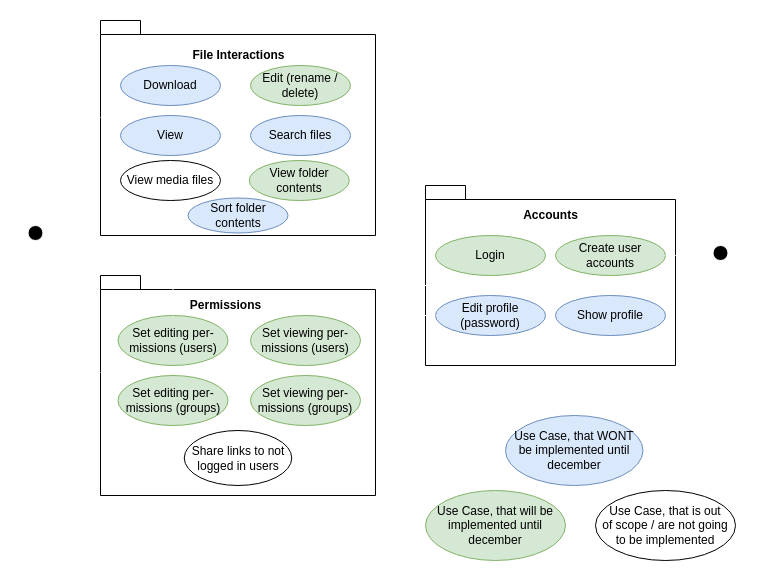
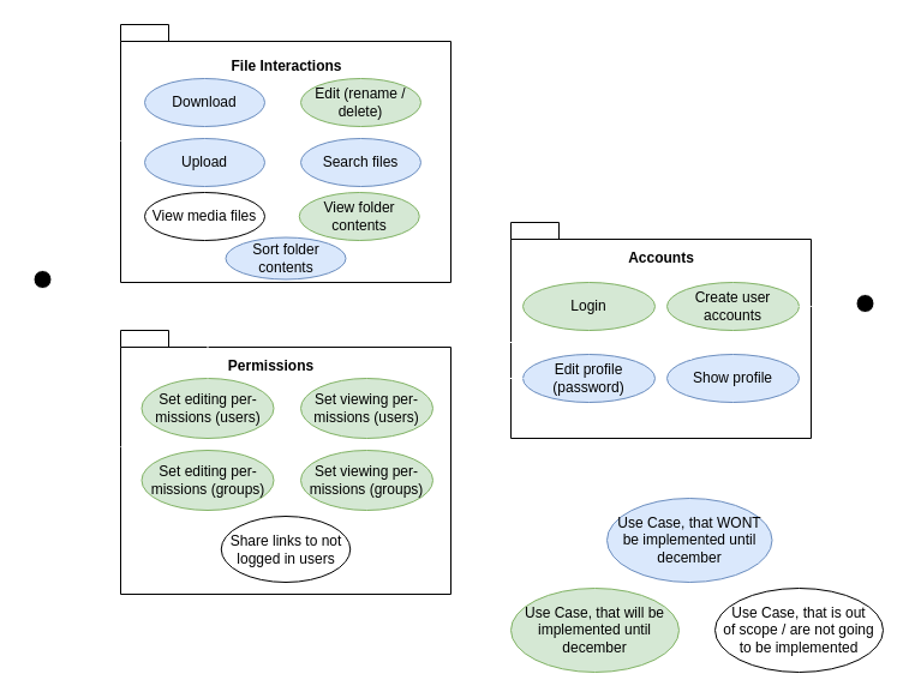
  <mxCell id="0" />
  <mxCell id="1" parent="0" />
  <mxCell id="2" value="&lt;font color=&quot;#ffffff&quot;&gt;User&lt;/font&gt;" style="shape=umlActor;verticalLabelPosition=bottom;verticalAlign=top;html=1;strokeColor=#FFFFFF;fillColor=#000000;" vertex="1" parent="1"><mxGeometry x="20" y="225" width="30" height="60" as="geometry" /></mxCell>
  <mxCell id="3" value="" style="shape=folder;fontStyle=1;spacingTop=10;tabWidth=40;tabHeight=14;tabPosition=left;html=1;" vertex="1" parent="1"><mxGeometry x="100" y="20" width="275" height="215" as="geometry" /></mxCell>
  <mxCell id="4" value="&lt;b&gt;File Interactions&lt;/b&gt;" style="text;html=1;align=center;verticalAlign=middle;resizable=0;points=[];autosize=1;" vertex="1" parent="1"><mxGeometry x="182.5" y="45" width="110" height="20" as="geometry" /></mxCell>
  <mxCell id="5" value="" style="shape=folder;fontStyle=1;spacingTop=10;tabWidth=40;tabHeight=14;tabPosition=left;html=1;" vertex="1" parent="1"><mxGeometry x="100" y="275" width="275" height="220" as="geometry" /></mxCell>
  <mxCell id="6" value="Permissions" style="text;html=1;align=center;verticalAlign=middle;resizable=0;points=[];autosize=1;fontStyle=1" vertex="1" parent="1"><mxGeometry x="180" y="295" width="90" height="20" as="geometry" /></mxCell>
  <mxCell id="7" value="" style="shape=folder;fontStyle=1;spacingTop=10;tabWidth=40;tabHeight=14;tabPosition=left;html=1;" vertex="1" parent="1"><mxGeometry x="425" y="185" width="250" height="180" as="geometry" /></mxCell>
  <mxCell id="8" value="Accounts" style="text;html=1;align=center;verticalAlign=middle;resizable=0;points=[];autosize=1;fontStyle=1" vertex="1" parent="1"><mxGeometry x="515" y="205" width="70" height="20" as="geometry" /></mxCell>
  <mxCell id="9" value="Download" style="ellipse;whiteSpace=wrap;html=1;fillColor=#dae8fc;strokeColor=#6c8ebf;" vertex="1" parent="1"><mxGeometry x="120" y="65" width="100" height="40" as="geometry" /></mxCell>
  <mxCell id="10" value="View folder contents" style="ellipse;whiteSpace=wrap;html=1;fillColor=#d5e8d4;strokeColor=#82b366;" vertex="1" parent="1"><mxGeometry x="248.75" y="160" width="100" height="40" as="geometry" /></mxCell>
  <mxCell id="11" value="Edit (rename / delete)" style="ellipse;whiteSpace=wrap;html=1;fillColor=#d5e8d4;strokeColor=#82b366;" vertex="1" parent="1"><mxGeometry x="250" y="65" width="100" height="40" as="geometry" /></mxCell>
  <mxCell id="12" value="Set editing per-missions (users)" style="ellipse;whiteSpace=wrap;html=1;fillColor=#d5e8d4;strokeColor=#82b366;" vertex="1" parent="1"><mxGeometry x="117.5" y="315" width="110" height="50" as="geometry" /></mxCell>
  <mxCell id="13" value="&lt;font color=&quot;#ffffff&quot;&gt;Admin&lt;/font&gt;" style="shape=umlActor;verticalLabelPosition=bottom;verticalAlign=top;html=1;fillColor=#000000;strokeColor=#FFFFFF;" vertex="1" parent="1"><mxGeometry x="705" y="245" width="30" height="60" as="geometry" /></mxCell>
  <mxCell id="14" value="View media files" style="ellipse;whiteSpace=wrap;html=1;" vertex="1" parent="1"><mxGeometry x="120" y="160" width="100" height="40" as="geometry" /></mxCell>
  <mxCell id="15" value="Set viewing per-missions (users)" style="ellipse;whiteSpace=wrap;html=1;fillColor=#d5e8d4;strokeColor=#82b366;" vertex="1" parent="1"><mxGeometry x="250" y="315" width="110" height="50" as="geometry" /></mxCell>
  <mxCell id="16" value="Set editing per-missions (groups)" style="ellipse;whiteSpace=wrap;html=1;fillColor=#d5e8d4;strokeColor=#82b366;" vertex="1" parent="1"><mxGeometry x="117.5" y="375" width="110" height="50" as="geometry" /></mxCell>
  <mxCell id="17" value="Set viewing per-missions (groups)" style="ellipse;whiteSpace=wrap;html=1;fillColor=#d5e8d4;strokeColor=#82b366;" vertex="1" parent="1"><mxGeometry x="250" y="375" width="110" height="50" as="geometry" /></mxCell>
  <mxCell id="18" value="Login" style="ellipse;whiteSpace=wrap;html=1;fillColor=#d5e8d4;strokeColor=#82b366;" vertex="1" parent="1"><mxGeometry x="435" y="235" width="110" height="40" as="geometry" /></mxCell>
  <mxCell id="19" value="Edit profile (password)" style="ellipse;whiteSpace=wrap;html=1;fillColor=#dae8fc;strokeColor=#6c8ebf;" vertex="1" parent="1"><mxGeometry x="435" y="295" width="110" height="40" as="geometry" /></mxCell>
  <mxCell id="20" value="Show profile" style="ellipse;whiteSpace=wrap;html=1;fillColor=#dae8fc;strokeColor=#6c8ebf;" vertex="1" parent="1"><mxGeometry x="555" y="295" width="110" height="40" as="geometry" /></mxCell>
  <mxCell id="21" value="Create user accounts" style="ellipse;whiteSpace=wrap;html=1;fillColor=#d5e8d4;strokeColor=#82b366;" vertex="1" parent="1"><mxGeometry x="555" y="235" width="110" height="40" as="geometry" /></mxCell>
  <mxCell id="22" value="" style="endArrow=none;html=1;edgeStyle=orthogonalEdgeStyle;entryX=0;entryY=0;entryDx=0;entryDy=97;entryPerimeter=0;strokeColor=#FFFFFF;" edge="1" parent="1" source="2" target="3"><mxGeometry relative="1" as="geometry"><mxPoint x="0" y="365" as="sourcePoint" /><mxPoint x="160" y="365" as="targetPoint" /></mxGeometry></mxCell>
  <mxCell id="23" value="" style="endArrow=none;html=1;edgeStyle=orthogonalEdgeStyle;entryX=0;entryY=0;entryDx=0;entryDy=97;entryPerimeter=0;strokeColor=#FFFFFF;" edge="1" parent="1" target="5"><mxGeometry relative="1" as="geometry"><mxPoint x="50" y="255" as="sourcePoint" /><mxPoint x="160" y="335" as="targetPoint" /></mxGeometry></mxCell>
  <mxCell id="24" value="" style="endArrow=none;html=1;edgeStyle=orthogonalEdgeStyle;strokeColor=#FFFFFF;" edge="1" parent="1" source="2" target="12"><mxGeometry relative="1" as="geometry"><mxPoint x="115" y="255" as="sourcePoint" /><mxPoint x="275" y="255" as="targetPoint" /></mxGeometry></mxCell>
  <mxCell id="25" value="" style="endArrow=none;html=1;edgeStyle=orthogonalEdgeStyle;strokeColor=#FFFFFF;" edge="1" parent="1" source="2" target="19"><mxGeometry relative="1" as="geometry"><mxPoint x="60" y="265" as="sourcePoint" /><mxPoint x="365" y="315" as="targetPoint" /><Array as="points"><mxPoint x="395" y="255" /><mxPoint x="395" y="315" /></Array></mxGeometry></mxCell>
  <mxCell id="26" value="Use Case, that will be implemented until december" style="ellipse;whiteSpace=wrap;html=1;fillColor=#d5e8d4;strokeColor=#82b366;" vertex="1" parent="1"><mxGeometry x="425" y="490" width="140" height="70" as="geometry" /></mxCell>
  <mxCell id="27" value="&lt;b&gt;&lt;font color=&quot;#ffffff&quot;&gt;LEGEND:&lt;/font&gt;&lt;/b&gt;" style="text;html=1;align=center;verticalAlign=middle;resizable=0;points=[];autosize=1;" vertex="1" parent="1"><mxGeometry x="615" y="385" width="70" height="20" as="geometry" /></mxCell>
  <mxCell id="28" value="Use Case, that WONT&lt;br&gt;be implemented until december" style="ellipse;whiteSpace=wrap;html=1;fillColor=#dae8fc;strokeColor=#6c8ebf;" vertex="1" parent="1"><mxGeometry x="505" y="415" width="137.5" height="70" as="geometry" /></mxCell>
  <mxCell id="29" value="Use Case, that is out &lt;br&gt;of scope / are not going to be implemented" style="ellipse;whiteSpace=wrap;html=1;" vertex="1" parent="1"><mxGeometry x="595" y="490" width="140" height="70" as="geometry" /></mxCell>
  <mxCell id="30" value="" style="endArrow=none;html=1;edgeStyle=orthogonalEdgeStyle;strokeColor=#FFFFFF;" edge="1" parent="1" target="21"><mxGeometry relative="1" as="geometry"><mxPoint x="705" y="275" as="sourcePoint" /><mxPoint x="810" y="395" as="targetPoint" /></mxGeometry></mxCell>
  <mxCell id="31" value="" style="endArrow=none;html=1;edgeStyle=orthogonalEdgeStyle;strokeColor=#FFFFFF;" edge="1" parent="1" target="20"><mxGeometry relative="1" as="geometry"><mxPoint x="395" y="285" as="sourcePoint" /><mxPoint x="565" y="155" as="targetPoint" /><Array as="points"><mxPoint x="575" y="285" /></Array></mxGeometry></mxCell>
  <mxCell id="32" value="Share links to not logged in users" style="ellipse;whiteSpace=wrap;html=1;" vertex="1" parent="1"><mxGeometry x="183.75" y="430" width="107.5" height="55" as="geometry" /></mxCell>
- <mxCell id="33" value="View" style="ellipse;whiteSpace=wrap;html=1;fillColor=#dae8fc;strokeColor=#6c8ebf;" vertex="1" parent="1"><mxGeometry x="120" y="115" width="100" height="40" as="geometry" /></mxCell>
+ <mxCell id="33" value="Upload" style="ellipse;whiteSpace=wrap;html=1;fillColor=#dae8fc;strokeColor=#6c8ebf;" vertex="1" parent="1"><mxGeometry x="120" y="115" width="100" height="40" as="geometry" /></mxCell>
  <mxCell id="34" value="Search files" style="ellipse;whiteSpace=wrap;html=1;fillColor=#dae8fc;strokeColor=#6c8ebf;" vertex="1" parent="1"><mxGeometry x="250" y="115" width="100" height="40" as="geometry" /></mxCell>
  <mxCell id="35" value="Sort folder contents" style="ellipse;whiteSpace=wrap;html=1;fillColor=#dae8fc;strokeColor=#6c8ebf;" vertex="1" parent="1"><mxGeometry x="187.5" y="197.5" width="100" height="35" as="geometry" /></mxCell>
